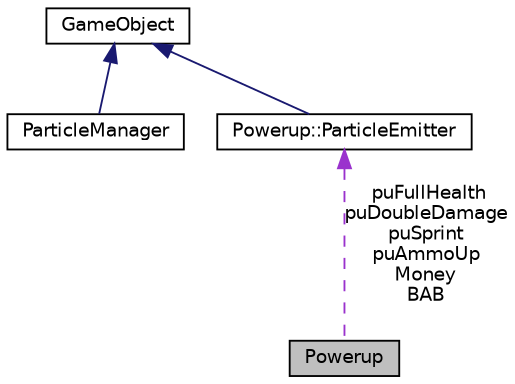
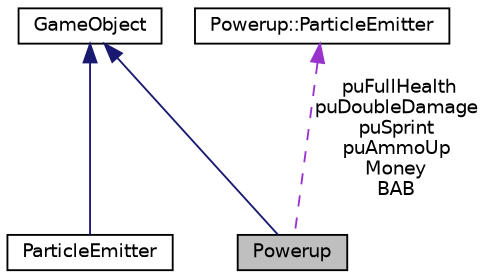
  digraph {
    node [color=black fillcolor=white fontname=Helvetica fontsize=10 shape=record style=filled]
    edge [color=midnightblue dir=back fontname=Helvetica fontsize=10 labelfontname=Helvetica labelfontsize=10 style=solid]
    n1 [fillcolor=grey75 fontcolor=black height=0.2 label=Powerup width=0.4]
    n2 [height=0.2 label=GameObject width=0.4]
-   n3 [height=0.2 label=ParticleManager width=0.4]
+   n3 [height=0.2 label=ParticleEmitter width=0.4]
    n4 [height=0.2 label="Powerup::ParticleEmitter" width=0.4]
-   n2 -> n4
+   n2 -> n1
    n2 -> n3
    n4 -> n1 [color=darkorchid3 label=" puFullHealth\npuDoubleDamage\npuSprint\npuAmmoUp\nMoney\nBAB" style=dashed]
  }
